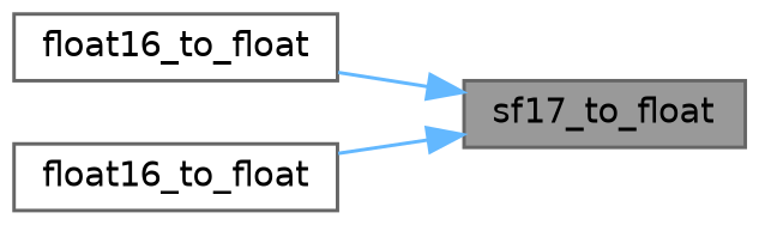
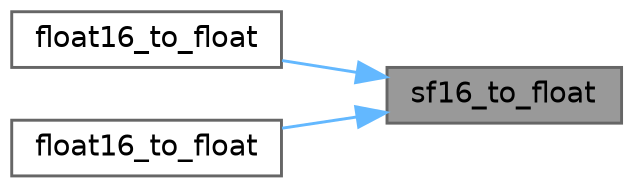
  digraph {
    rankdir=RL
    node [color=grey40 fillcolor=white fontname=Helvetica fontsize=10 shape=box style=filled]
    edge [color=steelblue1 dir=back fontname=Helvetica fontsize=10 labelfontname=Helvetica labelfontsize=10 style=solid]
-   n1 [color=gray40 fillcolor=grey60 fontcolor=black height=0.2 label=sf17_to_float width=0.4]
+   n1 [color=gray40 fillcolor=grey60 fontcolor=black height=0.2 label=sf16_to_float width=0.4]
    n2 [height=0.2 label=float16_to_float width=0.4]
    n3 [height=0.2 label=float16_to_float width=0.4]
    n1 -> n2
    n1 -> n3
  }
